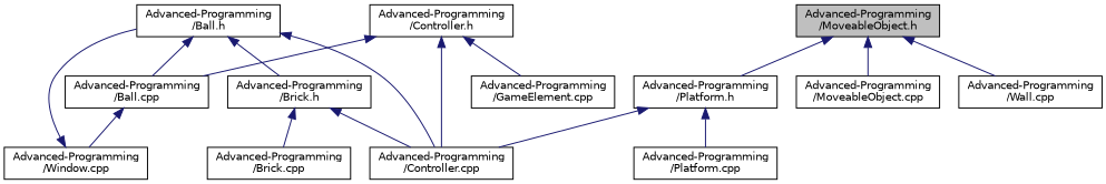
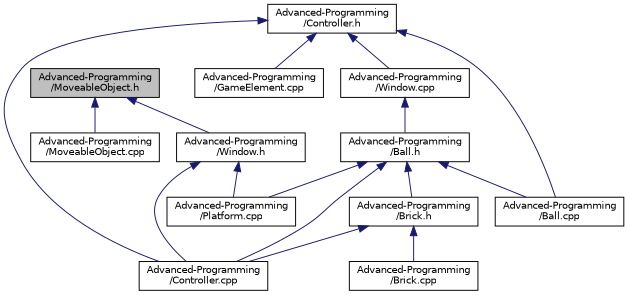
  digraph {
    node [color=black fillcolor=white fontname=Helvetica fontsize=10 shape=record style=filled]
    edge [color=midnightblue dir=back fontname=Helvetica fontsize=10 labelfontname=Helvetica labelfontsize=10 style=solid]
    n1 [fillcolor=grey75 fontcolor=black height=0.2 label="Advanced-Programming\l/MoveableObject.h" width=0.4]
-   n2 [height=0.2 label="Advanced-Programming\l/Platform.h" width=0.4]
+   n2 [height=0.2 label="Advanced-Programming\l/Window.h" width=0.4]
    n3 [height=0.2 label="Advanced-Programming\l/MoveableObject.cpp" width=0.4]
-   n4 [height=0.2 label="Advanced-Programming\l/Wall.cpp" width=0.4]
    n5 [height=0.2 label="Advanced-Programming\l/Ball.h" width=0.4]
    n6 [height=0.2 label="Advanced-Programming\l/Ball.cpp" width=0.4]
    n7 [height=0.2 label="Advanced-Programming\l/Brick.h" width=0.4]
    n8 [height=0.2 label="Advanced-Programming\l/Controller.cpp" width=0.4]
    n9 [height=0.2 label="Advanced-Programming\l/Platform.cpp" width=0.4]
    n10 [height=0.2 label="Advanced-Programming\l/Controller.h" width=0.4]
    n11 [height=0.2 label="Advanced-Programming\l/GameElement.cpp" width=0.4]
    n12 [height=0.2 label="Advanced-Programming\l/Window.cpp" width=0.4]
    n13 [height=0.2 label="Advanced-Programming\l/Brick.cpp" width=0.4]
    n1 -> n2
    n1 -> n3
-   n1 -> n4
    n2 -> n8
    n2 -> n9
    n5 -> n6
    n5 -> n7
    n5 -> n8
+   n5 -> n9
    n7 -> n8
    n7 -> n13
    n10 -> n6
    n10 -> n8
    n10 -> n11
-   n6 -> n12
+   n10 -> n12
    n12 -> n5
  }
